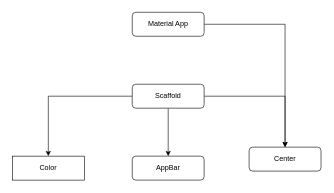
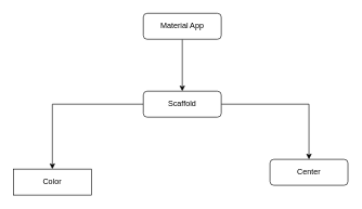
  <mxCell id="0" />
  <mxCell id="1" parent="0" />
- <mxCell id="2" value="" style="edgeStyle=orthogonalEdgeStyle;rounded=0;orthogonalLoop=1;jettySize=auto;html=1;" edge="1" parent="1" source="3" target="8"><mxGeometry relative="1" as="geometry" /></mxCell>
+ <mxCell id="2" value="" style="edgeStyle=orthogonalEdgeStyle;rounded=0;orthogonalLoop=1;jettySize=auto;html=1;" edge="1" parent="1" source="3" target="7"><mxGeometry relative="1" as="geometry" /></mxCell>
  <mxCell id="3" value="Material App" style="rounded=1;whiteSpace=wrap;html=1;" vertex="1" parent="1"><mxGeometry x="220" y="20" width="120" height="40" as="geometry" /></mxCell>
  <mxCell id="4" value="" style="edgeStyle=orthogonalEdgeStyle;rounded=0;orthogonalLoop=1;jettySize=auto;html=1;" edge="1" parent="1" source="7" target="8"><mxGeometry relative="1" as="geometry" /></mxCell>
  <mxCell id="5" value="" style="edgeStyle=orthogonalEdgeStyle;rounded=0;orthogonalLoop=1;jettySize=auto;html=1;" edge="1" parent="1" source="7" target="9"><mxGeometry relative="1" as="geometry" /></mxCell>
- <mxCell id="6" value="" style="edgeStyle=orthogonalEdgeStyle;rounded=0;orthogonalLoop=1;jettySize=auto;html=1;" edge="1" parent="1" source="7" target="10"><mxGeometry relative="1" as="geometry" /></mxCell>
  <mxCell id="7" value="Scaffold" style="rounded=1;whiteSpace=wrap;html=1;" vertex="1" parent="1"><mxGeometry x="220" y="140" width="120" height="40" as="geometry" /></mxCell>
  <mxCell id="8" value="Center" style="rounded=1;whiteSpace=wrap;html=1;" vertex="1" parent="1"><mxGeometry x="415" y="245" width="120" height="40" as="geometry" /></mxCell>
  <mxCell id="9" value="Color" style="whiteSpace=wrap;html=1;rounded=0;" vertex="1" parent="1"><mxGeometry x="20" y="260" width="120" height="40" as="geometry" /></mxCell>
- <mxCell id="10" value="AppBar" style="rounded=1;whiteSpace=wrap;html=1;" vertex="1" parent="1"><mxGeometry x="220" y="260" width="120" height="40" as="geometry" /></mxCell>
